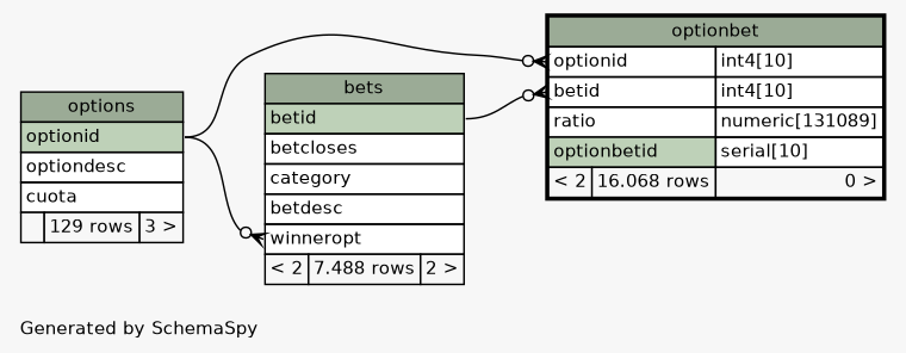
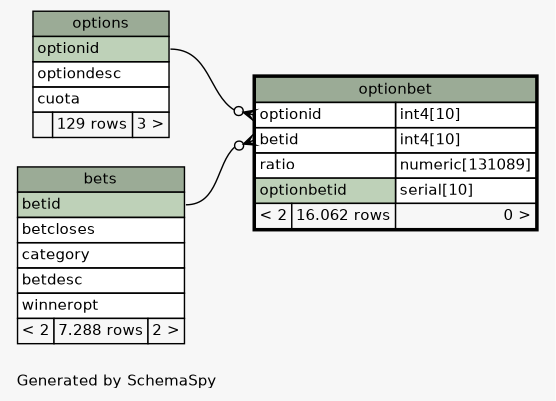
  digraph {
    bgcolor="#f7f7f7"
    fontname=Helvetica
    fontsize=11
    label="\nGenerated by SchemaSpy"
    labeljust=l
    nodesep=0.18
    rankdir=RL
    ranksep=0.46
    node [fontname=Helvetica fontsize=11 shape=plaintext]
    edge [arrowhead=none arrowsize=0.8 arrowtail=crowodot dir=back headport="optionid:e"]
-   n1 [label=<     <TABLE BORDER="0" CELLBORDER="1" CELLSPACING="0" BGCOLOR="#ffffff">       <TR><TD COLSPAN="3" BGCOLOR="#9bab96" ALIGN="CENTER">bets</TD></TR>       <TR><TD PORT="betid" COLSPAN="3" BGCOLOR="#bed1b8" ALIGN="LEFT">betid</TD></TR>       <TR><TD PORT="betcloses" COLSPAN="3" ALIGN="LEFT">betcloses</TD></TR>       <TR><TD PORT="category" COLSPAN="3" ALIGN="LEFT">category</TD></TR>       <TR><TD PORT="betdesc" COLSPAN="3" ALIGN="LEFT">betdesc</TD></TR>       <TR><TD PORT="winneropt" COLSPAN="3" ALIGN="LEFT">winneropt</TD></TR>       <TR><TD ALIGN="LEFT" BGCOLOR="#f7f7f7">&lt; 2</TD><TD ALIGN="RIGHT" BGCOLOR="#f7f7f7">7.488 rows</TD><TD ALIGN="RIGHT" BGCOLOR="#f7f7f7">2 &gt;</TD></TR>     </TABLE>>]
+   n1 [label=<     <TABLE BORDER="0" CELLBORDER="1" CELLSPACING="0" BGCOLOR="#ffffff">       <TR><TD COLSPAN="3" BGCOLOR="#9bab96" ALIGN="CENTER">bets</TD></TR>       <TR><TD PORT="betid" COLSPAN="3" BGCOLOR="#bed1b8" ALIGN="LEFT">betid</TD></TR>       <TR><TD PORT="betcloses" COLSPAN="3" ALIGN="LEFT">betcloses</TD></TR>       <TR><TD PORT="category" COLSPAN="3" ALIGN="LEFT">category</TD></TR>       <TR><TD PORT="betdesc" COLSPAN="3" ALIGN="LEFT">betdesc</TD></TR>       <TR><TD PORT="winneropt" COLSPAN="3" ALIGN="LEFT">winneropt</TD></TR>       <TR><TD ALIGN="LEFT" BGCOLOR="#f7f7f7">&lt; 2</TD><TD ALIGN="RIGHT" BGCOLOR="#f7f7f7">7.288 rows</TD><TD ALIGN="RIGHT" BGCOLOR="#f7f7f7">2 &gt;</TD></TR>     </TABLE>>]
    n2 [label=<     <TABLE BORDER="0" CELLBORDER="1" CELLSPACING="0" BGCOLOR="#ffffff">       <TR><TD COLSPAN="3" BGCOLOR="#9bab96" ALIGN="CENTER">options</TD></TR>       <TR><TD PORT="optionid" COLSPAN="3" BGCOLOR="#bed1b8" ALIGN="LEFT">optionid</TD></TR>       <TR><TD PORT="optiondesc" COLSPAN="3" ALIGN="LEFT">optiondesc</TD></TR>       <TR><TD PORT="cuota" COLSPAN="3" ALIGN="LEFT">cuota</TD></TR>       <TR><TD ALIGN="LEFT" BGCOLOR="#f7f7f7">  </TD><TD ALIGN="RIGHT" BGCOLOR="#f7f7f7">129 rows</TD><TD ALIGN="RIGHT" BGCOLOR="#f7f7f7">3 &gt;</TD></TR>     </TABLE>>]
-   n3 [label=<     <TABLE BORDER="2" CELLBORDER="1" CELLSPACING="0" BGCOLOR="#ffffff">       <TR><TD COLSPAN="3" BGCOLOR="#9bab96" ALIGN="CENTER">optionbet</TD></TR>       <TR><TD PORT="optionid" COLSPAN="2" ALIGN="LEFT">optionid</TD><TD PORT="optionid.type" ALIGN="LEFT">int4[10]</TD></TR>       <TR><TD PORT="betid" COLSPAN="2" ALIGN="LEFT">betid</TD><TD PORT="betid.type" ALIGN="LEFT">int4[10]</TD></TR>       <TR><TD PORT="ratio" COLSPAN="2" ALIGN="LEFT">ratio</TD><TD PORT="ratio.type" ALIGN="LEFT">numeric[131089]</TD></TR>       <TR><TD PORT="optionbetid" COLSPAN="2" BGCOLOR="#bed1b8" ALIGN="LEFT">optionbetid</TD><TD PORT="optionbetid.type" ALIGN="LEFT">serial[10]</TD></TR>       <TR><TD ALIGN="LEFT" BGCOLOR="#f7f7f7">&lt; 2</TD><TD ALIGN="RIGHT" BGCOLOR="#f7f7f7">16.068 rows</TD><TD ALIGN="RIGHT" BGCOLOR="#f7f7f7">0 &gt;</TD></TR>     </TABLE>>]
-   n1 -> n2 [tailport="winneropt:w"]
+   n3 [label=<     <TABLE BORDER="2" CELLBORDER="1" CELLSPACING="0" BGCOLOR="#ffffff">       <TR><TD COLSPAN="3" BGCOLOR="#9bab96" ALIGN="CENTER">optionbet</TD></TR>       <TR><TD PORT="optionid" COLSPAN="2" ALIGN="LEFT">optionid</TD><TD PORT="optionid.type" ALIGN="LEFT">int4[10]</TD></TR>       <TR><TD PORT="betid" COLSPAN="2" ALIGN="LEFT">betid</TD><TD PORT="betid.type" ALIGN="LEFT">int4[10]</TD></TR>       <TR><TD PORT="ratio" COLSPAN="2" ALIGN="LEFT">ratio</TD><TD PORT="ratio.type" ALIGN="LEFT">numeric[131089]</TD></TR>       <TR><TD PORT="optionbetid" COLSPAN="2" BGCOLOR="#bed1b8" ALIGN="LEFT">optionbetid</TD><TD PORT="optionbetid.type" ALIGN="LEFT">serial[10]</TD></TR>       <TR><TD ALIGN="LEFT" BGCOLOR="#f7f7f7">&lt; 2</TD><TD ALIGN="RIGHT" BGCOLOR="#f7f7f7">16.062 rows</TD><TD ALIGN="RIGHT" BGCOLOR="#f7f7f7">0 &gt;</TD></TR>     </TABLE>>]
    n3 -> n1 [headport="betid:e" tailport="betid:w"]
    n3 -> n2 [tailport="optionid:w"]
  }
